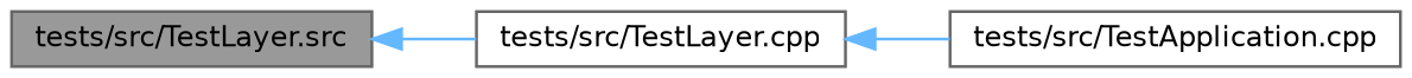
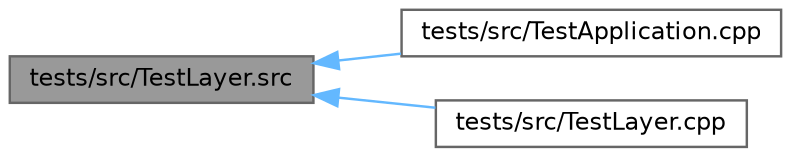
  digraph {
    rankdir=LR
    node [color=grey40 fillcolor=white fontname=Helvetica fontsize=10 shape=box style=filled]
    edge [color=steelblue1 dir=back fontname=Helvetica fontsize=10 labelfontname=Helvetica labelfontsize=10 style=solid]
    n1 [color=gray40 fillcolor=grey60 fontcolor=black height=0.2 label="tests/src/TestLayer.src" width=0.4]
    n2 [height=0.2 label="tests/src/TestApplication.cpp" width=0.4]
    n3 [height=0.2 label="tests/src/TestLayer.cpp" width=0.4]
-   n3 -> n2
+   n1 -> n2
    n1 -> n3
  }
